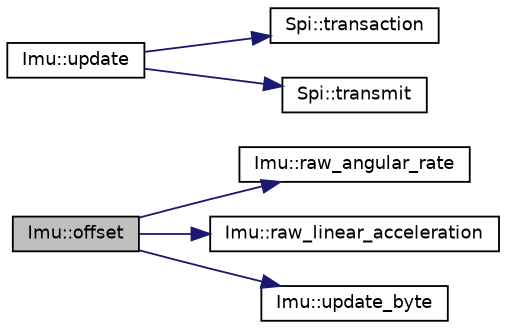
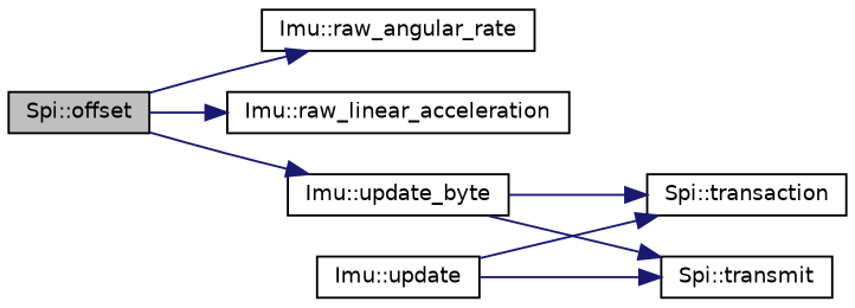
  digraph {
    rankdir=LR
    node [color=black fillcolor=white fontname=Helvetica fontsize=10 shape=record style=filled]
    edge [color=midnightblue fontname=Helvetica fontsize=10 labelfontname=Helvetica labelfontsize=10 style=solid]
-   n1 [fillcolor=grey75 fontcolor=black height=0.2 label="Imu::offset" width=0.4]
+   n1 [fillcolor=grey75 fontcolor=black height=0.2 label="Spi::offset" width=0.4]
    n2 [height=0.2 label="Imu::raw_angular_rate" width=0.4]
    n3 [height=0.2 label="Imu::raw_linear_acceleration" width=0.4]
    n4 [height=0.2 label="Imu::update_byte" width=0.4]
    n5 [height=0.2 label="Imu::update" width=0.4]
    n6 [height=0.2 label="Spi::transaction" width=0.4]
    n7 [height=0.2 label="Spi::transmit" width=0.4]
    n1 -> n2
    n1 -> n3
    n1 -> n4
+   n4 -> n6
+   n4 -> n7
    n5 -> n6
    n5 -> n7
  }
